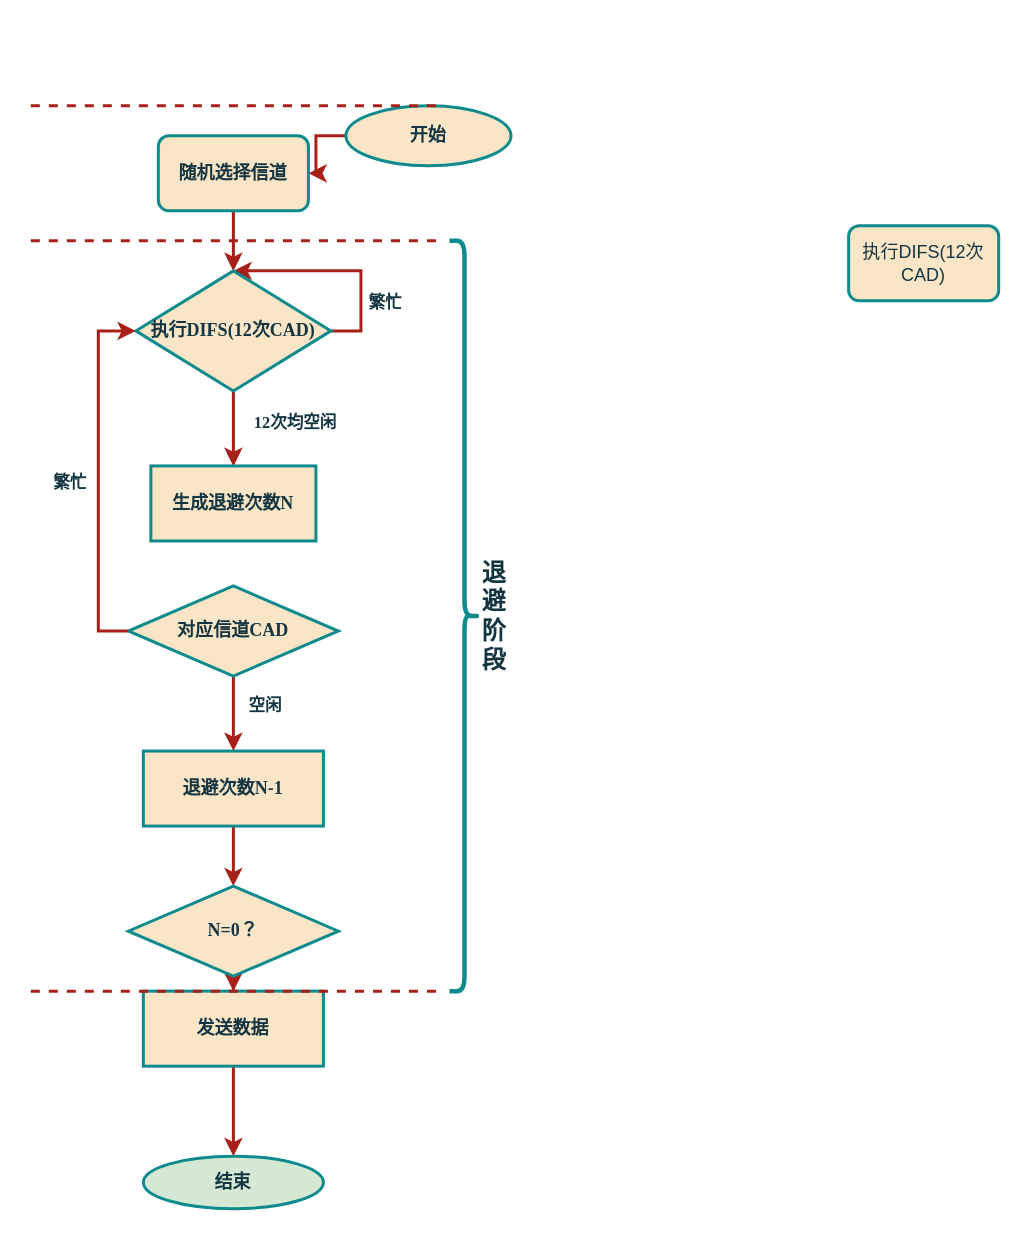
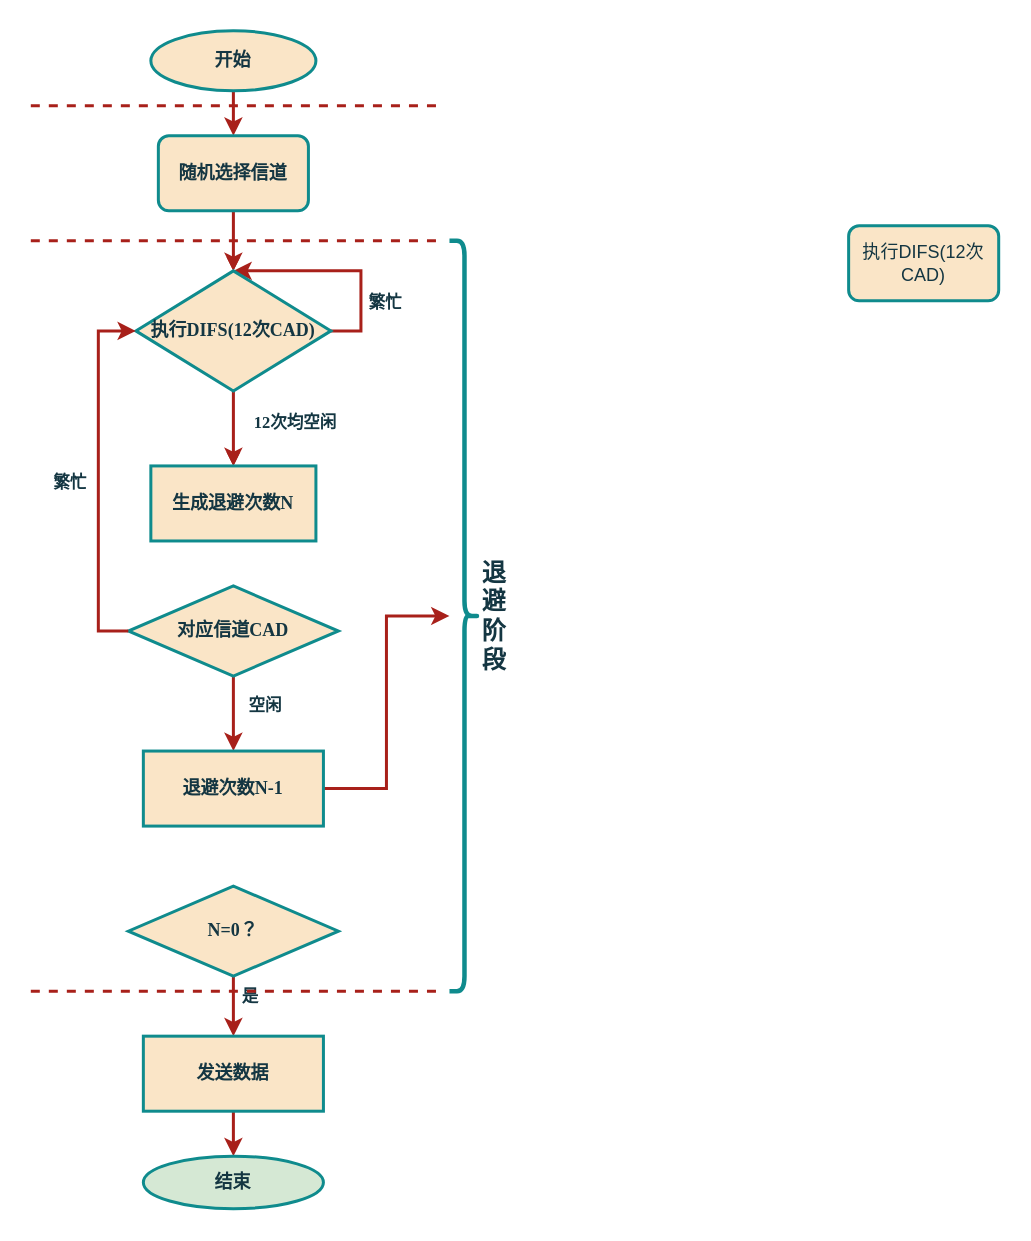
  <mxCell id="0" />
  <mxCell id="1" parent="0" />
  <mxCell id="2" value="" style="edgeStyle=orthogonalEdgeStyle;rounded=0;orthogonalLoop=1;jettySize=auto;html=1;labelBackgroundColor=none;strokeColor=#A8201A;fontColor=default;fontStyle=1;fontFamily=Times New Roman;strokeWidth=2;" edge="1" parent="1" source="3" target="6"><mxGeometry relative="1" as="geometry" /></mxCell>
- <mxCell id="3" value="开始" style="strokeWidth=2;html=1;shape=mxgraph.flowchart.start_1;whiteSpace=wrap;labelBackgroundColor=none;fillColor=#FAE5C7;strokeColor=#0F8B8D;fontColor=#143642;fontStyle=1;fontFamily=Times New Roman;" vertex="1" parent="1"><mxGeometry x="230" y="70" width="110" height="40" as="geometry" /></mxCell>
+ <mxCell id="3" value="开始" style="strokeWidth=2;html=1;shape=mxgraph.flowchart.start_1;whiteSpace=wrap;labelBackgroundColor=none;fillColor=#FAE5C7;strokeColor=#0F8B8D;fontColor=#143642;fontStyle=1;fontFamily=Times New Roman;" vertex="1" parent="1"><mxGeometry x="100" y="20" width="110" height="40" as="geometry" /></mxCell>
  <mxCell id="4" value="" style="edgeStyle=orthogonalEdgeStyle;rounded=0;orthogonalLoop=1;jettySize=auto;html=1;labelBackgroundColor=none;strokeColor=#A8201A;fontColor=default;fontStyle=1;fontFamily=Times New Roman;" edge="1" parent="1" source="6" target="13"><mxGeometry relative="1" as="geometry" /></mxCell>
  <mxCell id="5" value="" style="edgeStyle=orthogonalEdgeStyle;rounded=0;orthogonalLoop=1;jettySize=auto;html=1;labelBackgroundColor=none;strokeColor=#A8201A;fontColor=default;fontStyle=1;fontFamily=Times New Roman;strokeWidth=2;" edge="1" parent="1" source="6" target="13"><mxGeometry relative="1" as="geometry" /></mxCell>
  <mxCell id="6" value="随机选择信道" style="rounded=1;whiteSpace=wrap;html=1;absoluteArcSize=1;arcSize=14;strokeWidth=2;labelBackgroundColor=none;fillColor=#FAE5C7;strokeColor=#0F8B8D;fontColor=#143642;fontStyle=1;fontFamily=Times New Roman;" vertex="1" parent="1"><mxGeometry x="105" y="90" width="100" height="50" as="geometry" /></mxCell>
  <mxCell id="7" value="执行DIFS(12次CAD)" style="rounded=1;whiteSpace=wrap;html=1;absoluteArcSize=1;arcSize=14;strokeWidth=2;labelBackgroundColor=none;fillColor=#FAE5C7;strokeColor=#0F8B8D;fontColor=#143642;" vertex="1" parent="1"><mxGeometry x="565" y="150" width="100" height="50" as="geometry" /></mxCell>
  <mxCell id="8" value="" style="edgeStyle=orthogonalEdgeStyle;rounded=0;orthogonalLoop=1;jettySize=auto;html=1;labelBackgroundColor=none;strokeColor=#A8201A;fontColor=default;fontStyle=1;fontFamily=Times New Roman;" edge="1" parent="1" source="13" target="14"><mxGeometry relative="1" as="geometry" /></mxCell>
  <mxCell id="9" value="" style="edgeStyle=orthogonalEdgeStyle;rounded=0;orthogonalLoop=1;jettySize=auto;html=1;labelBackgroundColor=none;strokeColor=#A8201A;fontColor=default;fontStyle=1;fontFamily=Times New Roman;strokeWidth=2;" edge="1" parent="1" source="13" target="14"><mxGeometry relative="1" as="geometry" /></mxCell>
  <mxCell id="10" value="12次均空闲" style="edgeLabel;html=1;align=center;verticalAlign=middle;resizable=0;points=[];labelBackgroundColor=none;fontColor=#143642;fontStyle=1;fontFamily=Times New Roman;" vertex="1" connectable="0" parent="9"><mxGeometry x="-0.215" y="-2" relative="1" as="geometry"><mxPoint x="42" as="offset" /></mxGeometry></mxCell>
  <mxCell id="11" style="edgeStyle=orthogonalEdgeStyle;rounded=0;orthogonalLoop=1;jettySize=auto;html=1;entryX=0.5;entryY=0;entryDx=0;entryDy=0;entryPerimeter=0;labelBackgroundColor=none;strokeColor=#A8201A;fontColor=default;fontStyle=1;fontFamily=Times New Roman;strokeWidth=2;" edge="1" parent="1" source="13" target="13"><mxGeometry relative="1" as="geometry"><mxPoint x="165" y="160" as="targetPoint" /><Array as="points"><mxPoint x="240" y="220" /><mxPoint x="240" y="180" /></Array></mxGeometry></mxCell>
  <mxCell id="12" value="繁忙" style="edgeLabel;html=1;align=center;verticalAlign=middle;resizable=0;points=[];labelBackgroundColor=none;fontColor=#143642;fontStyle=1;fontFamily=Times New Roman;" vertex="1" connectable="0" parent="11"><mxGeometry x="-0.373" y="1" relative="1" as="geometry"><mxPoint x="16" y="5" as="offset" /></mxGeometry></mxCell>
  <mxCell id="13" value="执行DIFS(12次CAD)" style="strokeWidth=2;html=1;shape=mxgraph.flowchart.decision;whiteSpace=wrap;labelBackgroundColor=none;fillColor=#FAE5C7;strokeColor=#0F8B8D;fontColor=#143642;fontStyle=1;fontFamily=Times New Roman;" vertex="1" parent="1"><mxGeometry x="90" y="180" width="130" height="80" as="geometry" /></mxCell>
  <mxCell id="14" value="生成退避次数N" style="whiteSpace=wrap;html=1;strokeWidth=2;labelBackgroundColor=none;fillColor=#FAE5C7;strokeColor=#0F8B8D;fontColor=#143642;fontStyle=1;fontFamily=Times New Roman;" vertex="1" parent="1"><mxGeometry x="100" y="310" width="110" height="50" as="geometry" /></mxCell>
  <mxCell id="15" style="edgeStyle=orthogonalEdgeStyle;rounded=0;orthogonalLoop=1;jettySize=auto;html=1;exitX=0.5;exitY=1;exitDx=0;exitDy=0;exitPerimeter=0;labelBackgroundColor=none;strokeColor=#A8201A;fontColor=default;fontStyle=1;fontFamily=Times New Roman;" edge="1" parent="1" source="3" target="3"><mxGeometry relative="1" as="geometry" /></mxCell>
  <mxCell id="16" value="" style="edgeStyle=orthogonalEdgeStyle;rounded=0;orthogonalLoop=1;jettySize=auto;html=1;labelBackgroundColor=none;strokeColor=#A8201A;fontColor=default;fontStyle=1;fontFamily=Times New Roman;strokeWidth=2;" edge="1" parent="1" source="18" target="20"><mxGeometry relative="1" as="geometry" /></mxCell>
  <mxCell id="17" value="空闲" style="edgeLabel;html=1;align=center;verticalAlign=middle;resizable=0;points=[];labelBackgroundColor=none;fontColor=#143642;fontStyle=1;fontFamily=Times New Roman;" vertex="1" connectable="0" parent="16"><mxGeometry x="-0.221" y="-1" relative="1" as="geometry"><mxPoint x="21" as="offset" /></mxGeometry></mxCell>
  <mxCell id="18" value="对应信道CAD" style="rhombus;whiteSpace=wrap;html=1;strokeWidth=2;labelBackgroundColor=none;fillColor=#FAE5C7;strokeColor=#0F8B8D;fontColor=#143642;fontStyle=1;fontFamily=Times New Roman;" vertex="1" parent="1"><mxGeometry x="85" y="390" width="140" height="60" as="geometry" /></mxCell>
- <mxCell id="19" value="" style="edgeStyle=orthogonalEdgeStyle;rounded=0;orthogonalLoop=1;jettySize=auto;html=1;labelBackgroundColor=none;strokeColor=#A8201A;fontColor=default;fontStyle=1;fontFamily=Times New Roman;strokeWidth=2;" edge="1" parent="1" source="20" target="23"><mxGeometry relative="1" as="geometry" /></mxCell>
+ <mxCell id="19" value="" style="edgeStyle=orthogonalEdgeStyle;rounded=0;orthogonalLoop=1;jettySize=auto;html=1;labelBackgroundColor=none;strokeColor=#A8201A;fontColor=default;fontStyle=1;fontFamily=Times New Roman;strokeWidth=2;" edge="1" parent="1" source="20" target="28"><mxGeometry relative="1" as="geometry" /></mxCell>
  <mxCell id="20" value="退避次数N-1" style="whiteSpace=wrap;html=1;strokeWidth=2;labelBackgroundColor=none;fillColor=#FAE5C7;strokeColor=#0F8B8D;fontColor=#143642;fontStyle=1;fontFamily=Times New Roman;" vertex="1" parent="1"><mxGeometry x="95" y="500" width="120" height="50" as="geometry" /></mxCell>
  <mxCell id="21" value="" style="edgeStyle=orthogonalEdgeStyle;rounded=0;orthogonalLoop=1;jettySize=auto;html=1;labelBackgroundColor=none;strokeColor=#A8201A;fontColor=default;fontStyle=1;fontFamily=Times New Roman;strokeWidth=2;" edge="1" parent="1" source="23" target="25"><mxGeometry relative="1" as="geometry" /></mxCell>
  <mxCell id="22" value="是" style="edgeLabel;html=1;align=center;verticalAlign=middle;resizable=0;points=[];labelBackgroundColor=none;fontColor=#143642;fontStyle=1;fontFamily=Times New Roman;" vertex="1" connectable="0" parent="21"><mxGeometry x="-0.326" y="1" relative="1" as="geometry"><mxPoint x="9" as="offset" /></mxGeometry></mxCell>
  <mxCell id="23" value="N=0？" style="rhombus;whiteSpace=wrap;html=1;strokeWidth=2;labelBackgroundColor=none;fillColor=#FAE5C7;strokeColor=#0F8B8D;fontColor=#143642;fontStyle=1;fontFamily=Times New Roman;" vertex="1" parent="1"><mxGeometry x="85" y="590" width="140" height="60" as="geometry" /></mxCell>
  <mxCell id="24" value="" style="edgeStyle=orthogonalEdgeStyle;rounded=0;orthogonalLoop=1;jettySize=auto;html=1;labelBackgroundColor=none;strokeColor=#A8201A;fontColor=default;fontStyle=1;fontFamily=Times New Roman;strokeWidth=2;" edge="1" parent="1" source="25" target="29"><mxGeometry relative="1" as="geometry" /></mxCell>
- <mxCell id="25" value="发送数据" style="whiteSpace=wrap;html=1;strokeWidth=2;labelBackgroundColor=none;fillColor=#FAE5C7;strokeColor=#0F8B8D;fontColor=#143642;fontStyle=1;fontFamily=Times New Roman;" vertex="1" parent="1"><mxGeometry x="95" y="660" width="120" height="50" as="geometry" /></mxCell>
+ <mxCell id="25" value="发送数据" style="whiteSpace=wrap;html=1;strokeWidth=2;labelBackgroundColor=none;fillColor=#FAE5C7;strokeColor=#0F8B8D;fontColor=#143642;fontStyle=1;fontFamily=Times New Roman;" vertex="1" parent="1"><mxGeometry x="95" y="690" width="120" height="50" as="geometry" /></mxCell>
  <mxCell id="26" style="edgeStyle=orthogonalEdgeStyle;rounded=0;orthogonalLoop=1;jettySize=auto;html=1;entryX=0;entryY=0.5;entryDx=0;entryDy=0;entryPerimeter=0;labelBackgroundColor=none;strokeColor=#A8201A;fontColor=default;fontStyle=1;fontFamily=Times New Roman;strokeWidth=2;" edge="1" parent="1" source="18" target="13"><mxGeometry relative="1" as="geometry"><Array as="points"><mxPoint x="65" y="420" /><mxPoint x="65" y="220" /></Array></mxGeometry></mxCell>
  <mxCell id="27" value="繁忙" style="edgeLabel;html=1;align=center;verticalAlign=middle;resizable=0;points=[];labelBackgroundColor=none;fontColor=#143642;fontStyle=1;fontFamily=Times New Roman;" vertex="1" connectable="0" parent="26"><mxGeometry x="-0.009" y="1" relative="1" as="geometry"><mxPoint x="-19" y="1" as="offset" /></mxGeometry></mxCell>
  <mxCell id="28" value="&lt;font style=&quot;font-size: 16px;&quot;&gt;退避阶段&lt;/font&gt;" style="shape=curlyBracket;whiteSpace=wrap;html=1;rounded=1;flipH=1;labelPosition=right;verticalLabelPosition=middle;align=left;verticalAlign=middle;labelBackgroundColor=none;fillColor=#FAE5C7;strokeColor=#0F8B8D;fontColor=#143642;fontStyle=1;fontFamily=Times New Roman;strokeWidth=3;" vertex="1" parent="1"><mxGeometry x="299" y="160" width="20" height="500" as="geometry" /></mxCell>
  <mxCell id="29" value="结束" style="ellipse;whiteSpace=wrap;html=1;strokeWidth=2;labelBackgroundColor=none;fillColor=#d5e8d4;strokeColor=#0F8B8D;fontColor=#143642;fontStyle=1;fontFamily=Times New Roman;" vertex="1" parent="1"><mxGeometry x="95" y="770" width="120" height="35" as="geometry" /></mxCell>
  <mxCell id="30" value="" style="endArrow=none;dashed=1;html=1;rounded=0;strokeColor=#A8201A;fontColor=#143642;fillColor=#FAE5C7;strokeWidth=2;" edge="1" parent="1"><mxGeometry width="50" height="50" relative="1" as="geometry"><mxPoint x="20" y="160" as="sourcePoint" /><mxPoint x="290" y="160" as="targetPoint" /></mxGeometry></mxCell>
  <mxCell id="31" value="" style="endArrow=none;dashed=1;html=1;rounded=0;strokeColor=#A8201A;fontColor=#143642;fillColor=#FAE5C7;strokeWidth=2;" edge="1" parent="1"><mxGeometry width="50" height="50" relative="1" as="geometry"><mxPoint x="20" y="660" as="sourcePoint" /><mxPoint x="290" y="660" as="targetPoint" /></mxGeometry></mxCell>
  <mxCell id="32" value="" style="endArrow=none;dashed=1;html=1;rounded=0;strokeColor=#A8201A;fontColor=#143642;fillColor=#FAE5C7;strokeWidth=2;" edge="1" parent="1"><mxGeometry width="50" height="50" relative="1" as="geometry"><mxPoint x="20" y="70" as="sourcePoint" /><mxPoint x="290" y="70" as="targetPoint" /></mxGeometry></mxCell>
